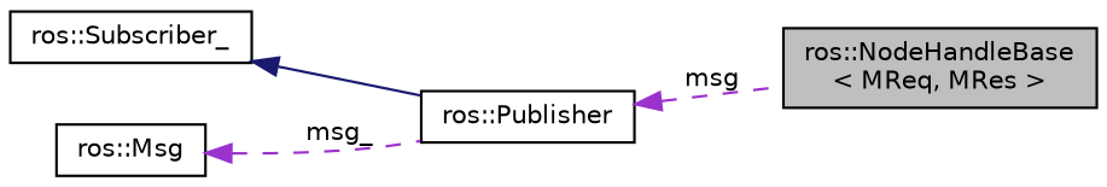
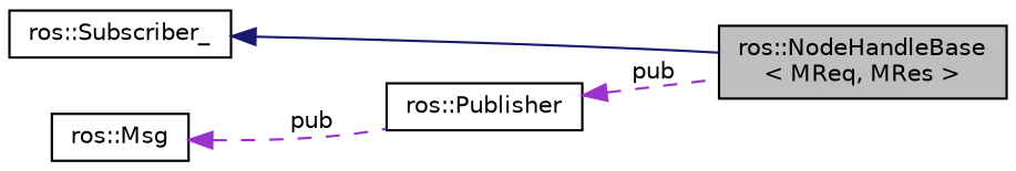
  digraph {
    rankdir=LR
    node [color=black fillcolor=white fontname=Helvetica fontsize=10 shape=record style=filled]
    edge [color=darkorchid3 dir=back fontname=Helvetica fontsize=10 labelfontname=Helvetica labelfontsize=10 style=dashed]
    n1 [fillcolor=grey75 fontcolor=black height=0.2 label="ros::NodeHandleBase\l\< MReq, MRes \>" width=0.4]
    n2 [height=0.2 label="ros::Subscriber_" width=0.4]
    n3 [height=0.2 label="ros::Publisher" width=0.4]
    n4 [height=0.2 label="ros::Msg" width=0.4]
-   n2 -> n3 [color=midnightblue style=solid]
-   n3 -> n1 [label=" msg"]
-   n4 -> n3 [label=" msg_"]
+   n2 -> n1 [color=midnightblue style=solid]
+   n3 -> n1 [label=" pub"]
+   n4 -> n3 [label=" pub"]
  }
